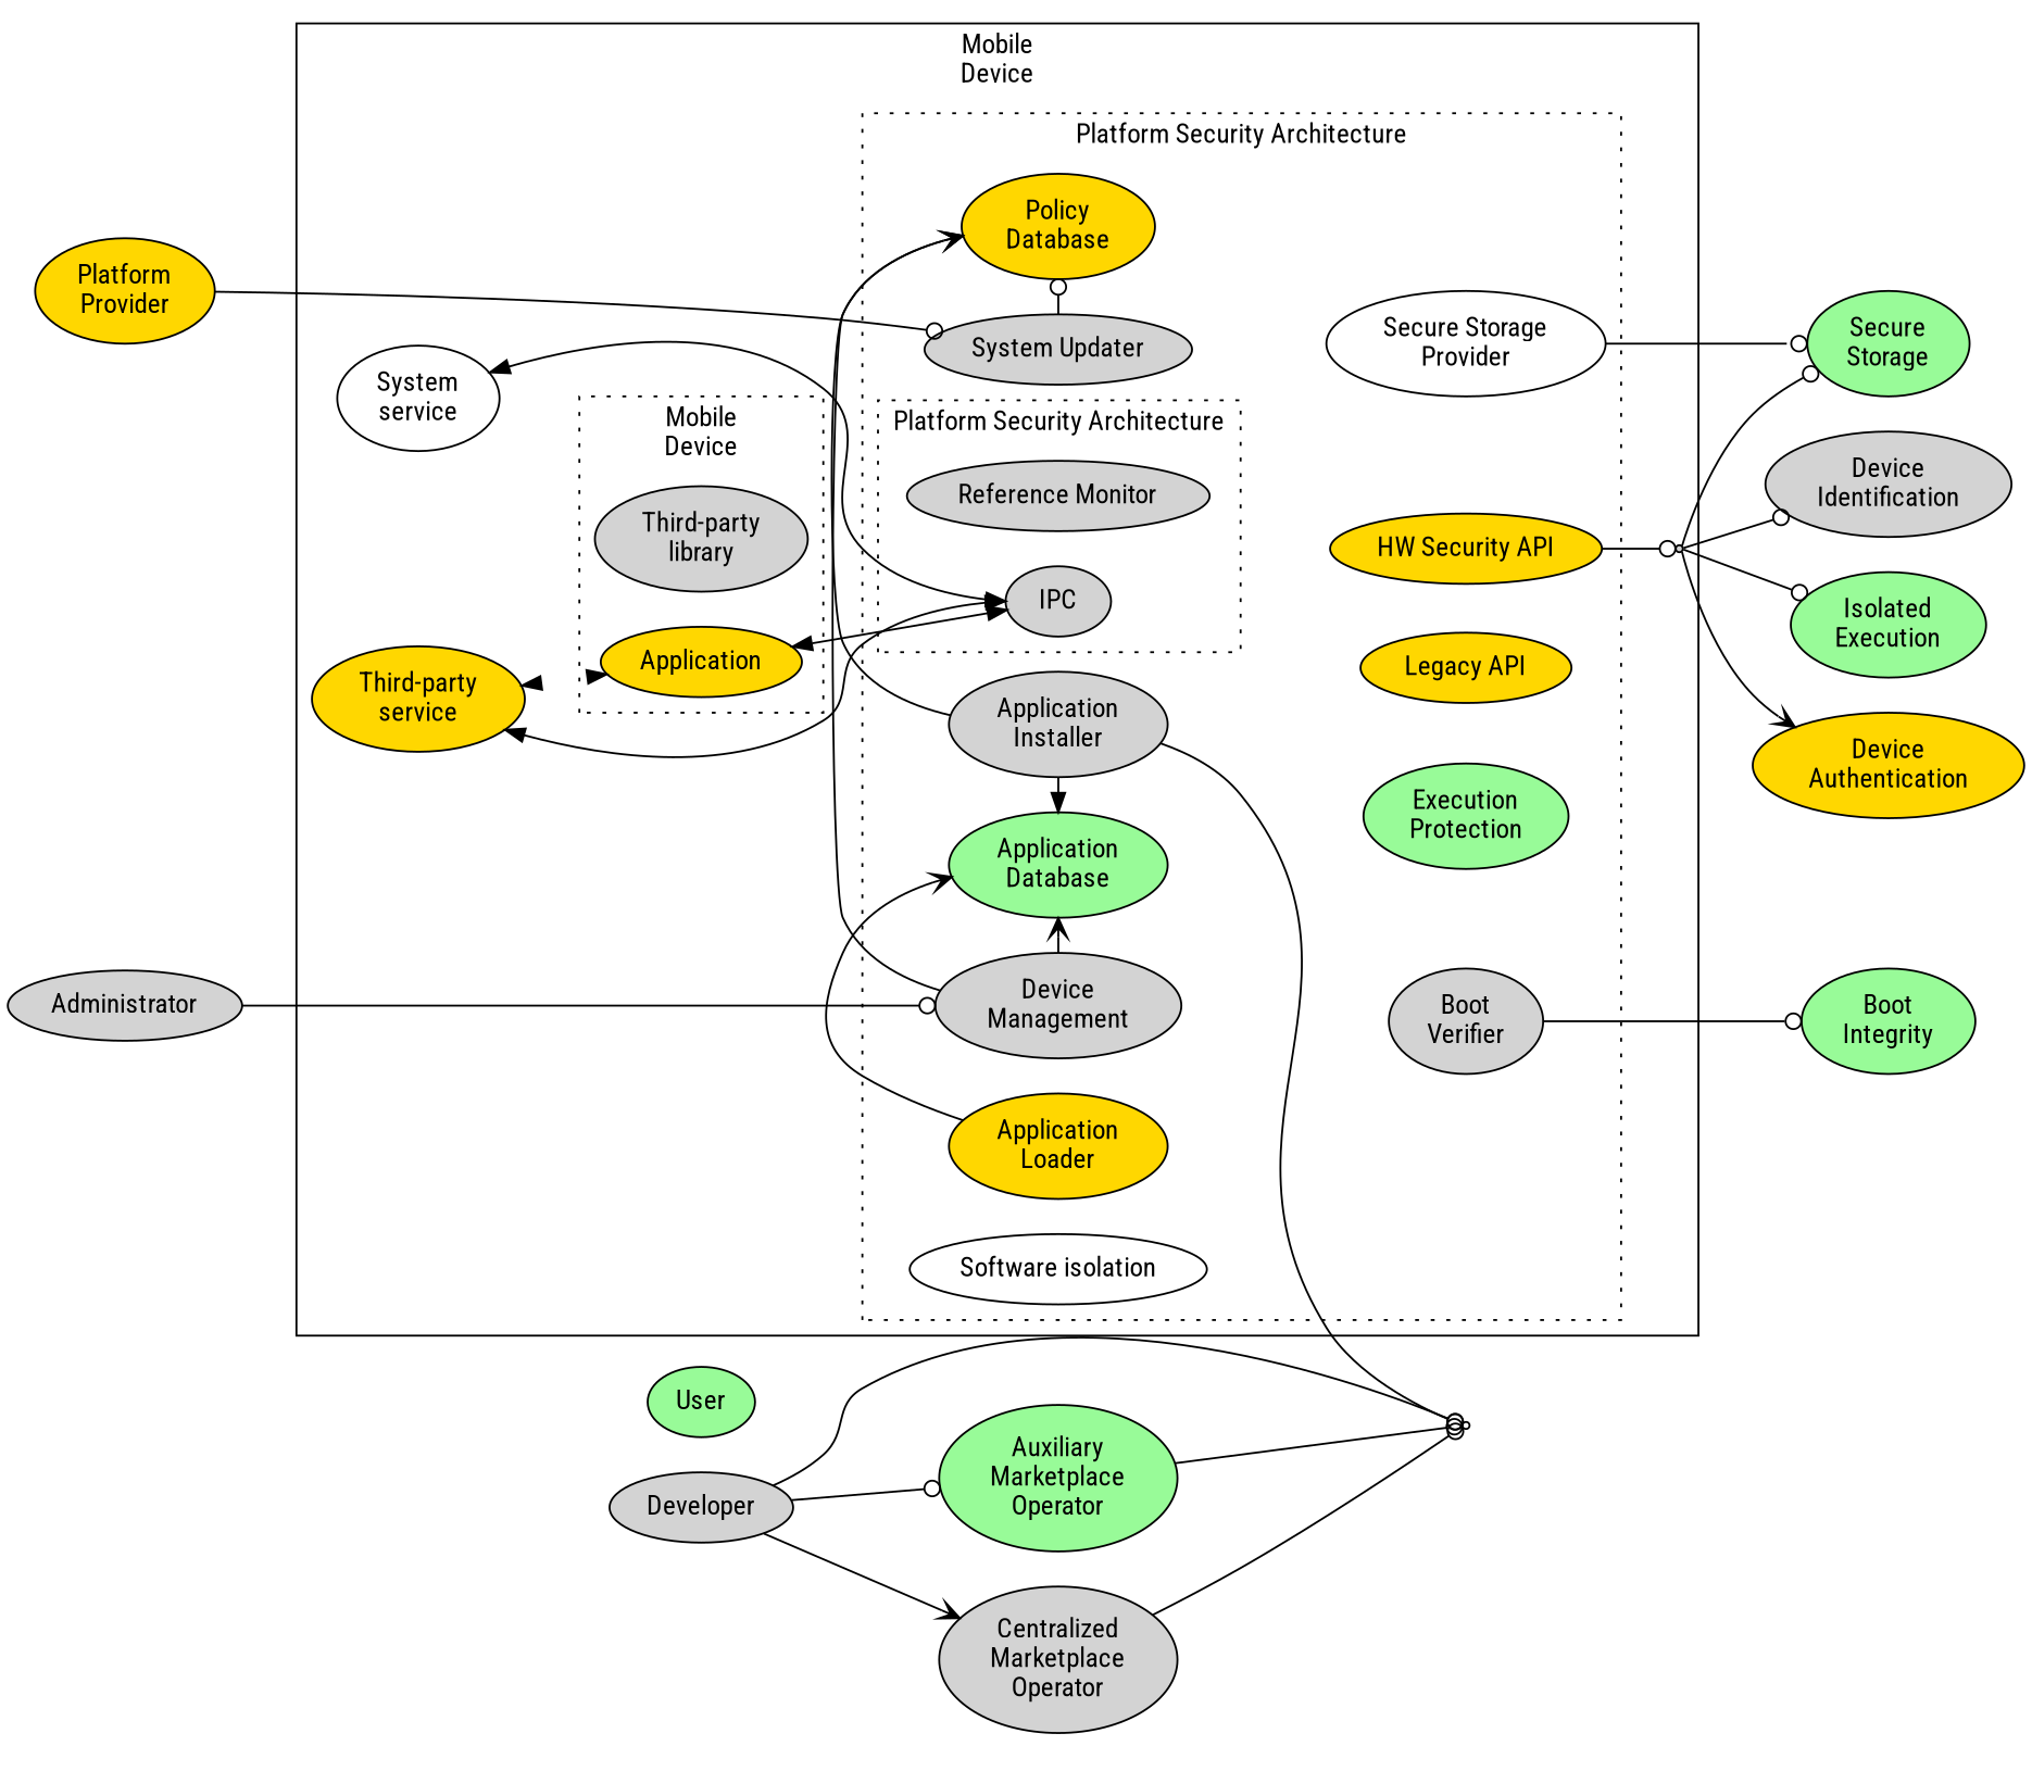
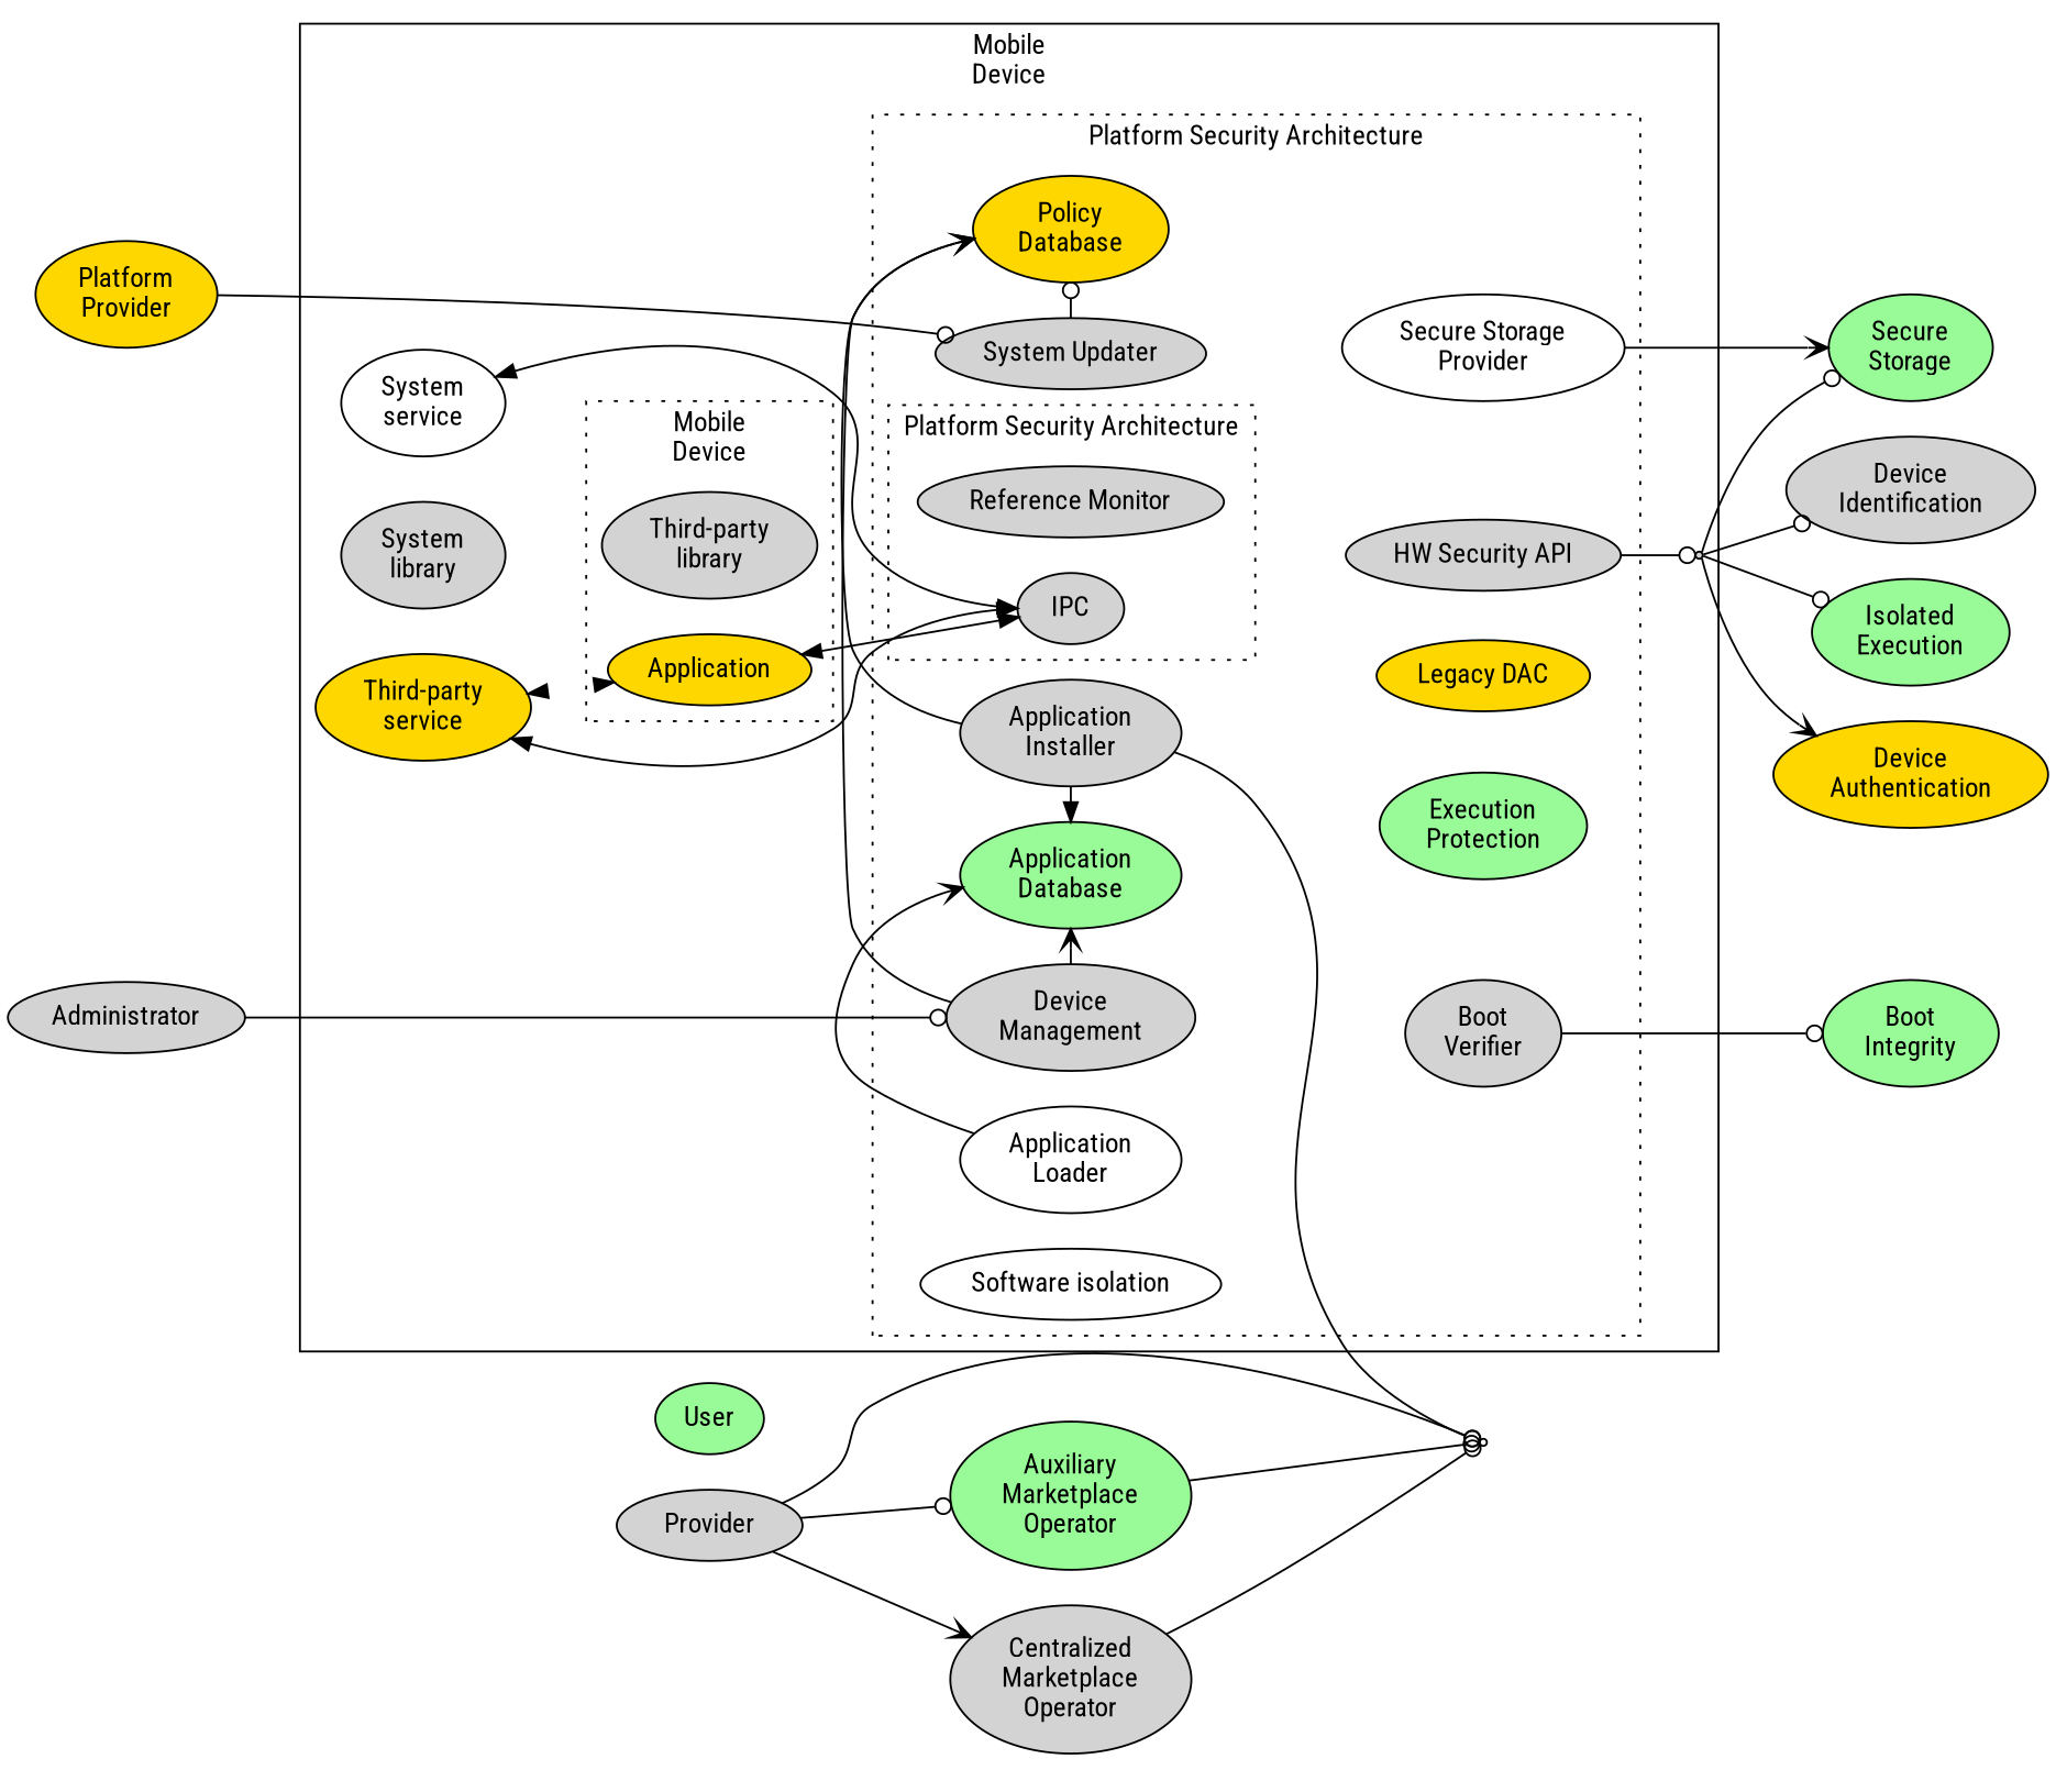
  digraph {
    compound=true
    fontname="Roboto Condensed"
    rankdir=LR
    node [fontname="Roboto Condensed" style=filled fillcolor=lightgrey]
    edge [arrowhead=odot fontname="Roboto Condensed"]
    n1 [label="Platform\nProvider" fillcolor=gold]
    Administrator
    n3 [label="Boot\nIntegrity" fillcolor=palegreen]
    n4 [label="Secure\nStorage" fillcolor=palegreen]
    n5 [label="Device\nIdentification"]
    n6 [label="Isolated\nExecution" fillcolor=palegreen]
    n7 [label="Device\nAuthentication" fillcolor=gold]
    User [fillcolor=palegreen]
    n9 [label="Centralized\nMarketplace\nOperator"]
-   Developer
+   Developer [label=Provider]
    n11 [label="Auxiliary\nMarketplace\nOperator" fillcolor=palegreen]
    dot [shape=point fillcolor=white]
    n13 [label="System\nservice" fillcolor=white]
+   n14 [label="System\nlibrary"]
    n15 [label="Third-party\nservice" fillcolor=gold]
    n16 [label="Third-party\nlibrary"]
    Application [fillcolor=gold]
    n18 [label="Boot\nVerifier"]
    n19 [label="Secure Storage\nProvider" fillcolor=white]
-   n20 [label="Legacy API" fillcolor=gold]
+   n20 [label="Legacy DAC" fillcolor=gold]
    n21 [label="Execution\nProtection" fillcolor=palegreen]
-   n22 [label="HW Security API" fillcolor=gold]
+   n22 [label="HW Security API"]
    n23 [label="System Updater"]
    n24 [label="Device\nManagement"]
    n25 [label="Application\nInstaller"]
    n26 [label="Policy\nDatabase" fillcolor=gold]
-   n27 [label="Application\nLoader" fillcolor=gold]
+   n27 [label="Application\nLoader" fillcolor=white]
    n28 [label="Application\nDatabase" fillcolor=palegreen]
    n29 [label="Reference Monitor"]
    n30 [label=IPC]
    n31 [label="Software isolation" fillcolor=white]
    bar [shape=point]
    subgraph sub_1 {
      rank=source
      n1
      Administrator
    }
    subgraph sub_2 {
      rank=sink
      n3
      n4
      n5
      n6
      n7
    }
    subgraph cluster_3 {
      rankdir=TB
      style=invis
      User
      n9
      Developer
      n11
      dot
    }
    subgraph cluster_4 {
      label="Mobile\nDevice"
      rankdir=TB
      bar
      subgraph sub_5 {
        label="Mobile\nDevice"
        rank=source
        rankdir=TB
        n13
+       n14
        n15
      }
      subgraph cluster_6 {
        style=dotted
        n16
        Application
      }
      subgraph cluster_7 {
        label="Platform Security Architecture"
        rankdir=TB
        style=dotted
        n31
        subgraph sub_8 {
          label="Platform Security Architecture"
          rank=sink
          rankdir=TB
          style=dotted
          n18
          n19
          n20
          n21
          n22
        }
        subgraph sub_9 {
          label="Platform Security Architecture"
          rank=source
          rankdir=TB
          style=dotted
          n23
          n24
        }
        subgraph sub_10 {
          label="Platform Security Architecture"
          rank=same
          rankdir=TB
          style=dotted
          n23
          n25
          n26
        }
        subgraph sub_11 {
          label="Platform Security Architecture"
          rank=same
          rankdir=TB
          style=dotted
          n24
          n27
          n28
        }
        subgraph cluster_12 {
          rankdir=TB
          style=dotted
          n29
          n30
        }
      }
    }
    n1 -> n23
    Administrator -> n24
    n9 -> dot
    Developer -> n9 [arrowhead=vee]
    Developer -> n11
    Developer -> dot
    n11 -> dot
    n13 -> n30 [dir=both arrowhead=""]
    n15 -> n30 [dir=both arrowhead=""]
    Application -> n15 [dir=both style=invisible arrowhead=""]
    Application -> n30 [dir=both arrowhead=""]
    n18 -> n3
-   n19 -> n4
+   n19 -> n4 [arrowhead=vee]
    n22 -> bar
    n23 -> n26
    n24 -> n26 [arrowhead=vee]
    n24 -> n28 [arrowhead=vee]
    n25 -> dot [rank=back]
    n25 -> n26 [arrowhead=vee]
    n27 -> n28 [arrowhead=vee]
    n28 -> n25 [dir=back arrowhead=""]
    bar -> n4
    bar -> n5
    bar -> n6
    bar -> n7 [arrowhead=vee]
  }
